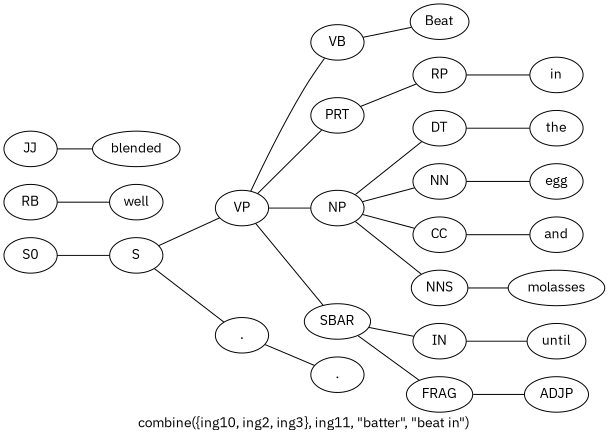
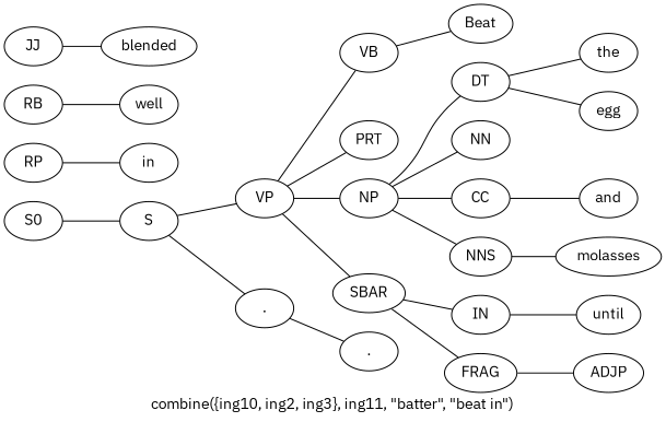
  graph {
    fontname="IBM Plex Sans"
    label="combine({ing10, ing2, ing3}, ing11, \"batter\", \"beat in\")"
    rankdir=LR
    node [fontname="IBM Plex Sans"]
    edge [fontname="IBM Plex Sans"]
    n1 [label=S0]
    n2 [label=S]
    n3 [label=VP]
    n4 [label="."]
    n5 [label=VB]
    n6 [label=PRT]
    n7 [label=NP]
    n8 [label=SBAR]
    n9 [label="."]
    n10 [label=Beat]
    n11 [label=RP]
    n12 [label=DT]
    n13 [label=NN]
    n14 [label=CC]
    n15 [label=NNS]
    n16 [label=IN]
    n17 [label=FRAG]
    n18 [label=in]
    n19 [label=the]
    n20 [label=egg]
    n21 [label=and]
    n22 [label=molasses]
    n23 [label=until]
    n24 [label=ADJP]
    n25 [label=RB]
    n26 [label=well]
    n27 [label=JJ]
    n28 [label=blended]
    n1 -- n2
    n2 -- n3
    n2 -- n4
    n3 -- n5
    n3 -- n6
    n3 -- n7
    n3 -- n8
    n4 -- n9
    n5 -- n10
-   n6 -- n11
    n7 -- n12
    n7 -- n13
    n7 -- n14
    n7 -- n15
    n8 -- n16
    n8 -- n17
    n11 -- n18
    n12 -- n19
-   n13 -- n20
+   n12 -- n20
    n14 -- n21
    n15 -- n22
    n16 -- n23
    n17 -- n24
    n25 -- n26
    n27 -- n28
  }
